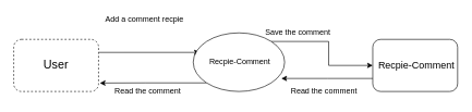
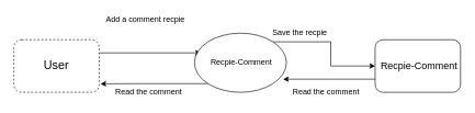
  <mxCell id="0" />
  <mxCell id="1" parent="0" />
  <mxCell id="2" style="edgeStyle=orthogonalEdgeStyle;rounded=0;orthogonalLoop=1;jettySize=auto;html=1;exitX=1;exitY=0.25;exitDx=0;exitDy=0;entryX=0.071;entryY=0.333;entryDx=0;entryDy=0;entryPerimeter=0;fontSize=12;" edge="1" parent="1" source="3" target="7"><mxGeometry relative="1" as="geometry" /></mxCell>
  <mxCell id="3" value="&lt;font style=&quot;font-size: 18px;&quot;&gt;User&lt;/font&gt;" style="rounded=1;whiteSpace=wrap;html=1;dashed=1;" vertex="1" parent="1"><mxGeometry x="20" y="60" width="130" height="80" as="geometry" /></mxCell>
  <mxCell id="4" value="Add a comment recpie" style="text;html=1;resizable=0;autosize=1;align=center;verticalAlign=middle;points=[];fillColor=none;strokeColor=none;rounded=0;fontSize=12;" vertex="1" parent="1"><mxGeometry x="150" y="20" width="140" height="20" as="geometry" /></mxCell>
  <mxCell id="5" style="edgeStyle=orthogonalEdgeStyle;rounded=0;orthogonalLoop=1;jettySize=auto;html=1;exitX=1;exitY=0;exitDx=0;exitDy=0;fontSize=12;" edge="1" parent="1" source="7" target="9"><mxGeometry relative="1" as="geometry" /></mxCell>
  <mxCell id="6" style="edgeStyle=orthogonalEdgeStyle;rounded=0;orthogonalLoop=1;jettySize=auto;html=1;exitX=0;exitY=1;exitDx=0;exitDy=0;entryX=1.015;entryY=0.838;entryDx=0;entryDy=0;entryPerimeter=0;fontSize=12;" edge="1" parent="1" source="7" target="3"><mxGeometry relative="1" as="geometry" /></mxCell>
  <mxCell id="7" value="&amp;nbsp;Recpie-Comment" style="ellipse;whiteSpace=wrap;html=1;fontSize=12;" vertex="1" parent="1"><mxGeometry x="295" y="50" width="140" height="90" as="geometry" /></mxCell>
  <mxCell id="8" style="edgeStyle=orthogonalEdgeStyle;rounded=0;orthogonalLoop=1;jettySize=auto;html=1;exitX=0;exitY=0.75;exitDx=0;exitDy=0;fontSize=12;" edge="1" parent="1" source="9"><mxGeometry relative="1" as="geometry"><mxPoint x="430" y="120" as="targetPoint" /></mxGeometry></mxCell>
  <mxCell id="9" value="&lt;font style=&quot;font-size: 15px;&quot;&gt;&amp;nbsp;Recpie-Comment&lt;/font&gt;" style="rounded=1;whiteSpace=wrap;html=1;fontSize=12;" vertex="1" parent="1"><mxGeometry x="570" y="60" width="130" height="80" as="geometry" /></mxCell>
- <mxCell id="10" value="Save the comment" style="text;html=1;align=center;verticalAlign=middle;resizable=0;points=[];autosize=1;strokeColor=none;fillColor=none;fontSize=12;" vertex="1" parent="1"><mxGeometry x="395" y="40" width="120" height="20" as="geometry" /></mxCell>
+ <mxCell id="10" value="Save the recpie" style="text;html=1;align=center;verticalAlign=middle;resizable=0;points=[];autosize=1;strokeColor=none;fillColor=none;fontSize=12;" vertex="1" parent="1"><mxGeometry x="395" y="40" width="120" height="20" as="geometry" /></mxCell>
  <mxCell id="11" value="Read the comment" style="text;html=1;align=center;verticalAlign=middle;resizable=0;points=[];autosize=1;strokeColor=none;fillColor=none;fontSize=12;" vertex="1" parent="1"><mxGeometry x="435" y="130" width="120" height="20" as="geometry" /></mxCell>
  <mxCell id="12" value="Read the comment" style="text;html=1;align=center;verticalAlign=middle;resizable=0;points=[];autosize=1;strokeColor=none;fillColor=none;fontSize=12;" vertex="1" parent="1"><mxGeometry x="165" y="130" width="120" height="20" as="geometry" /></mxCell>
